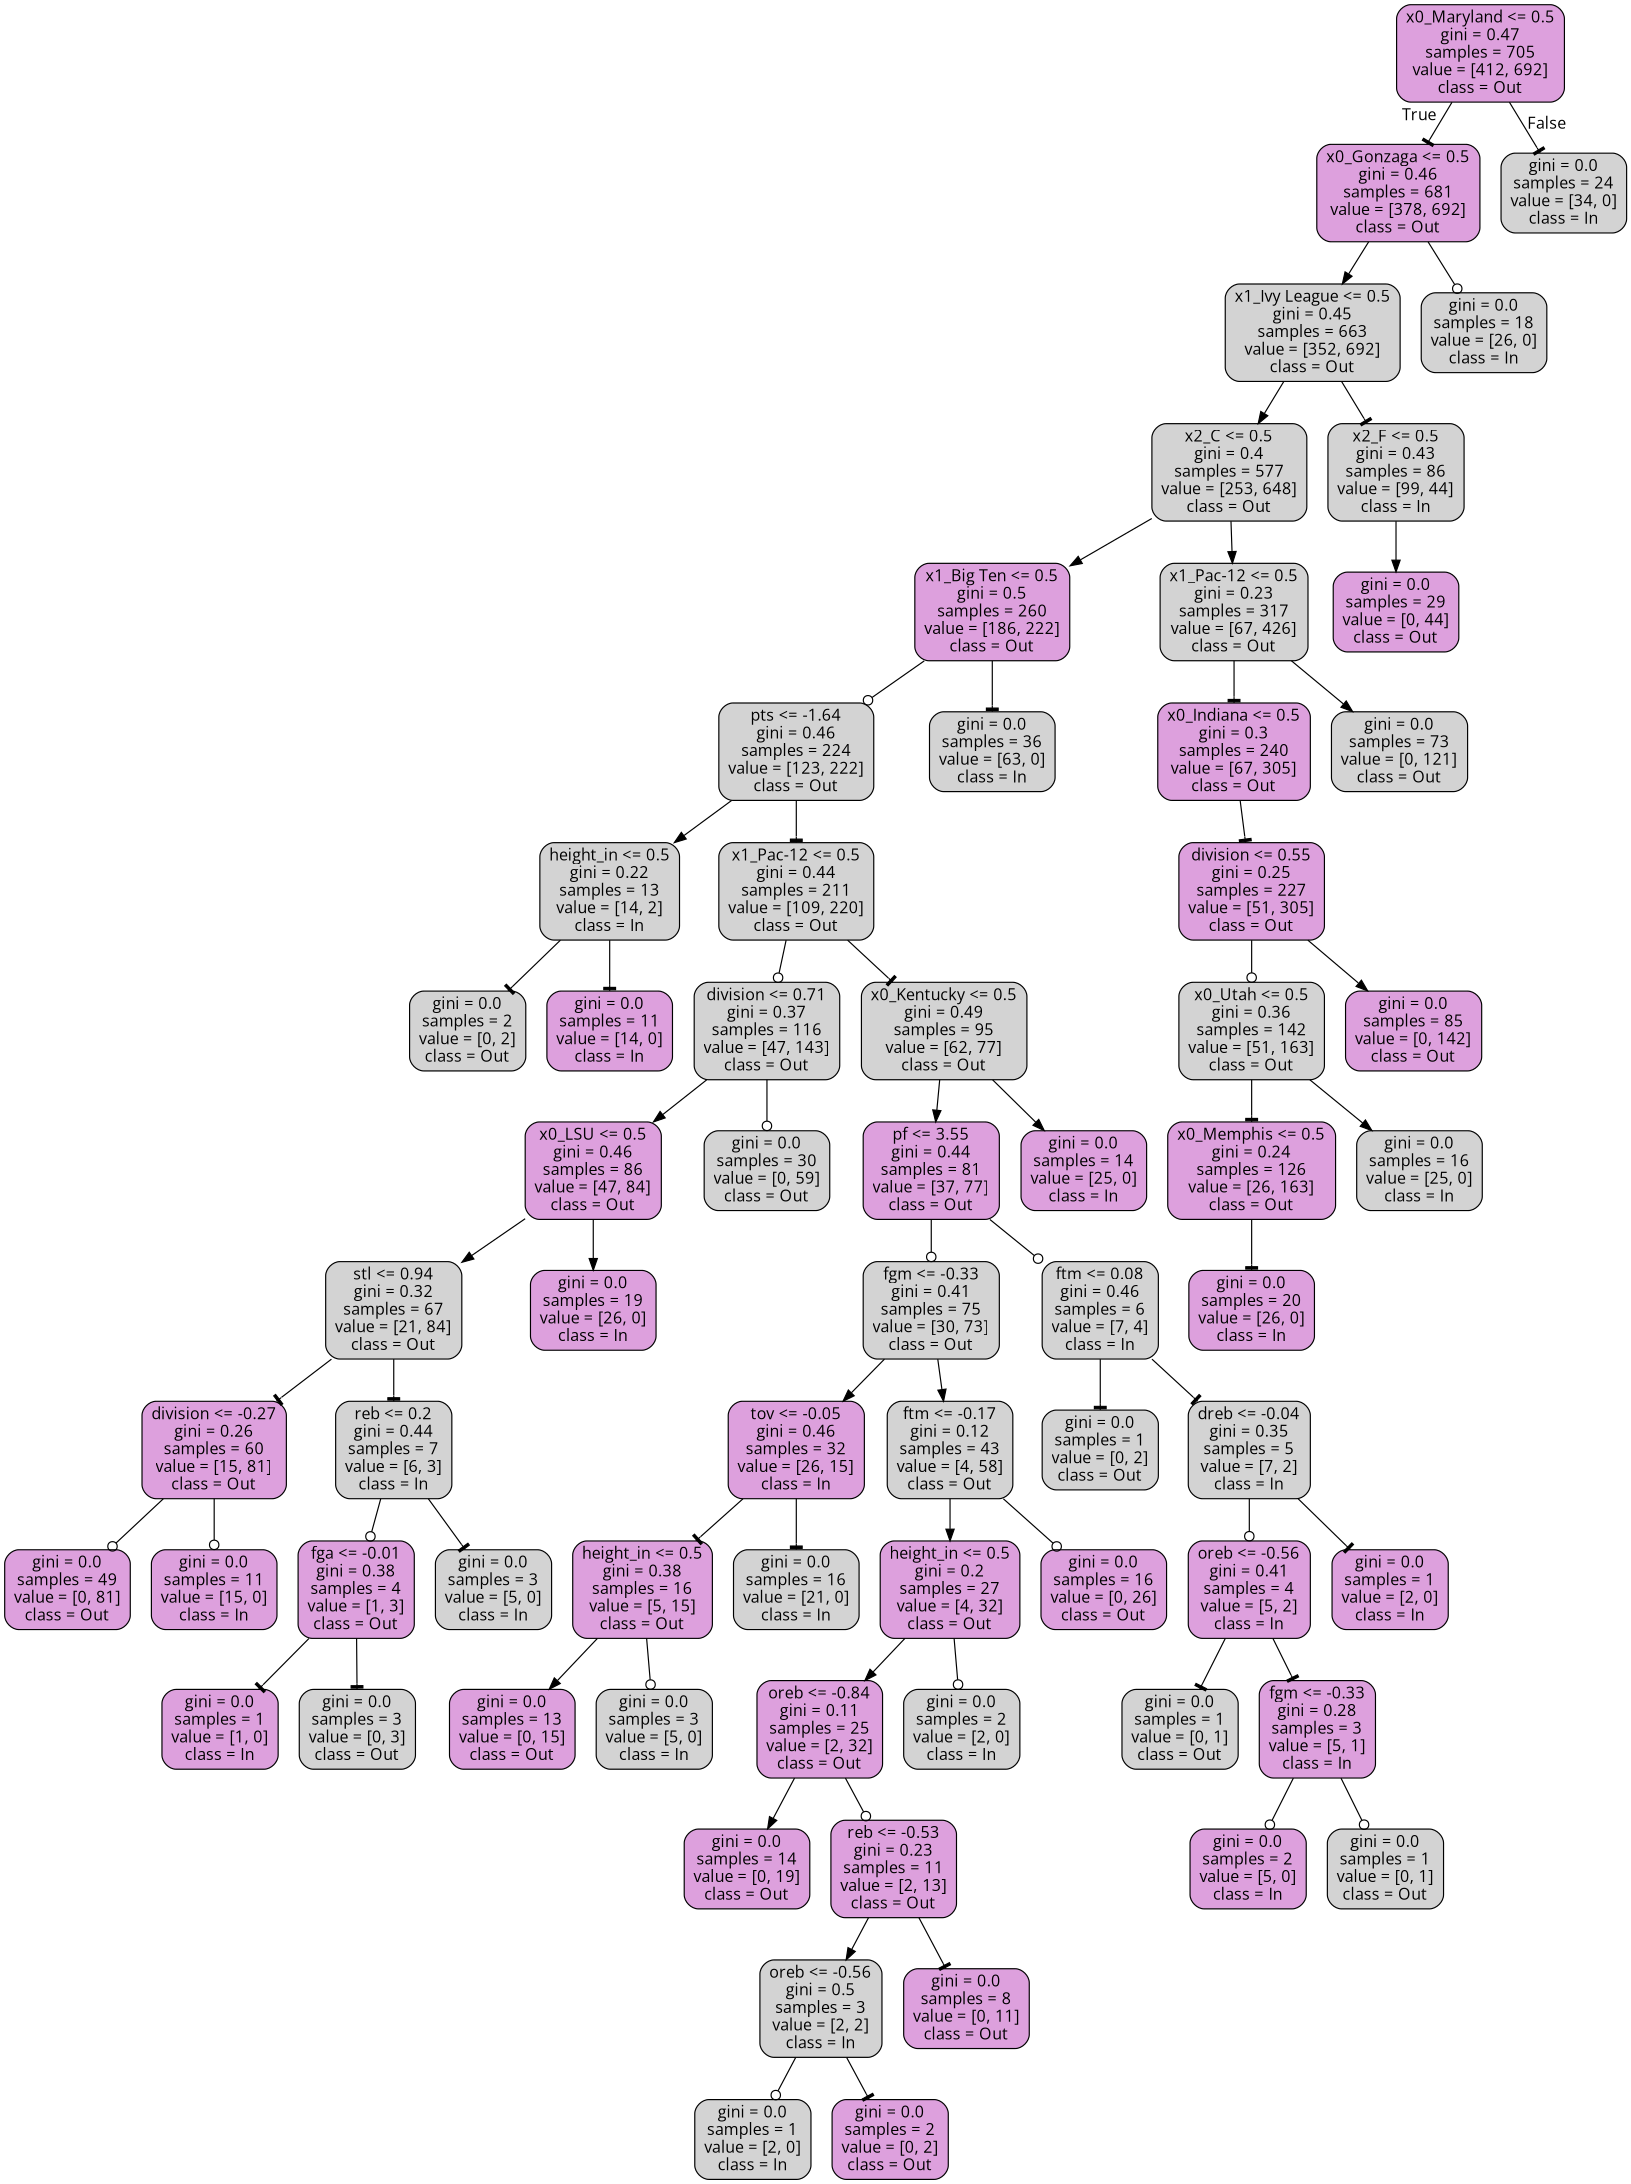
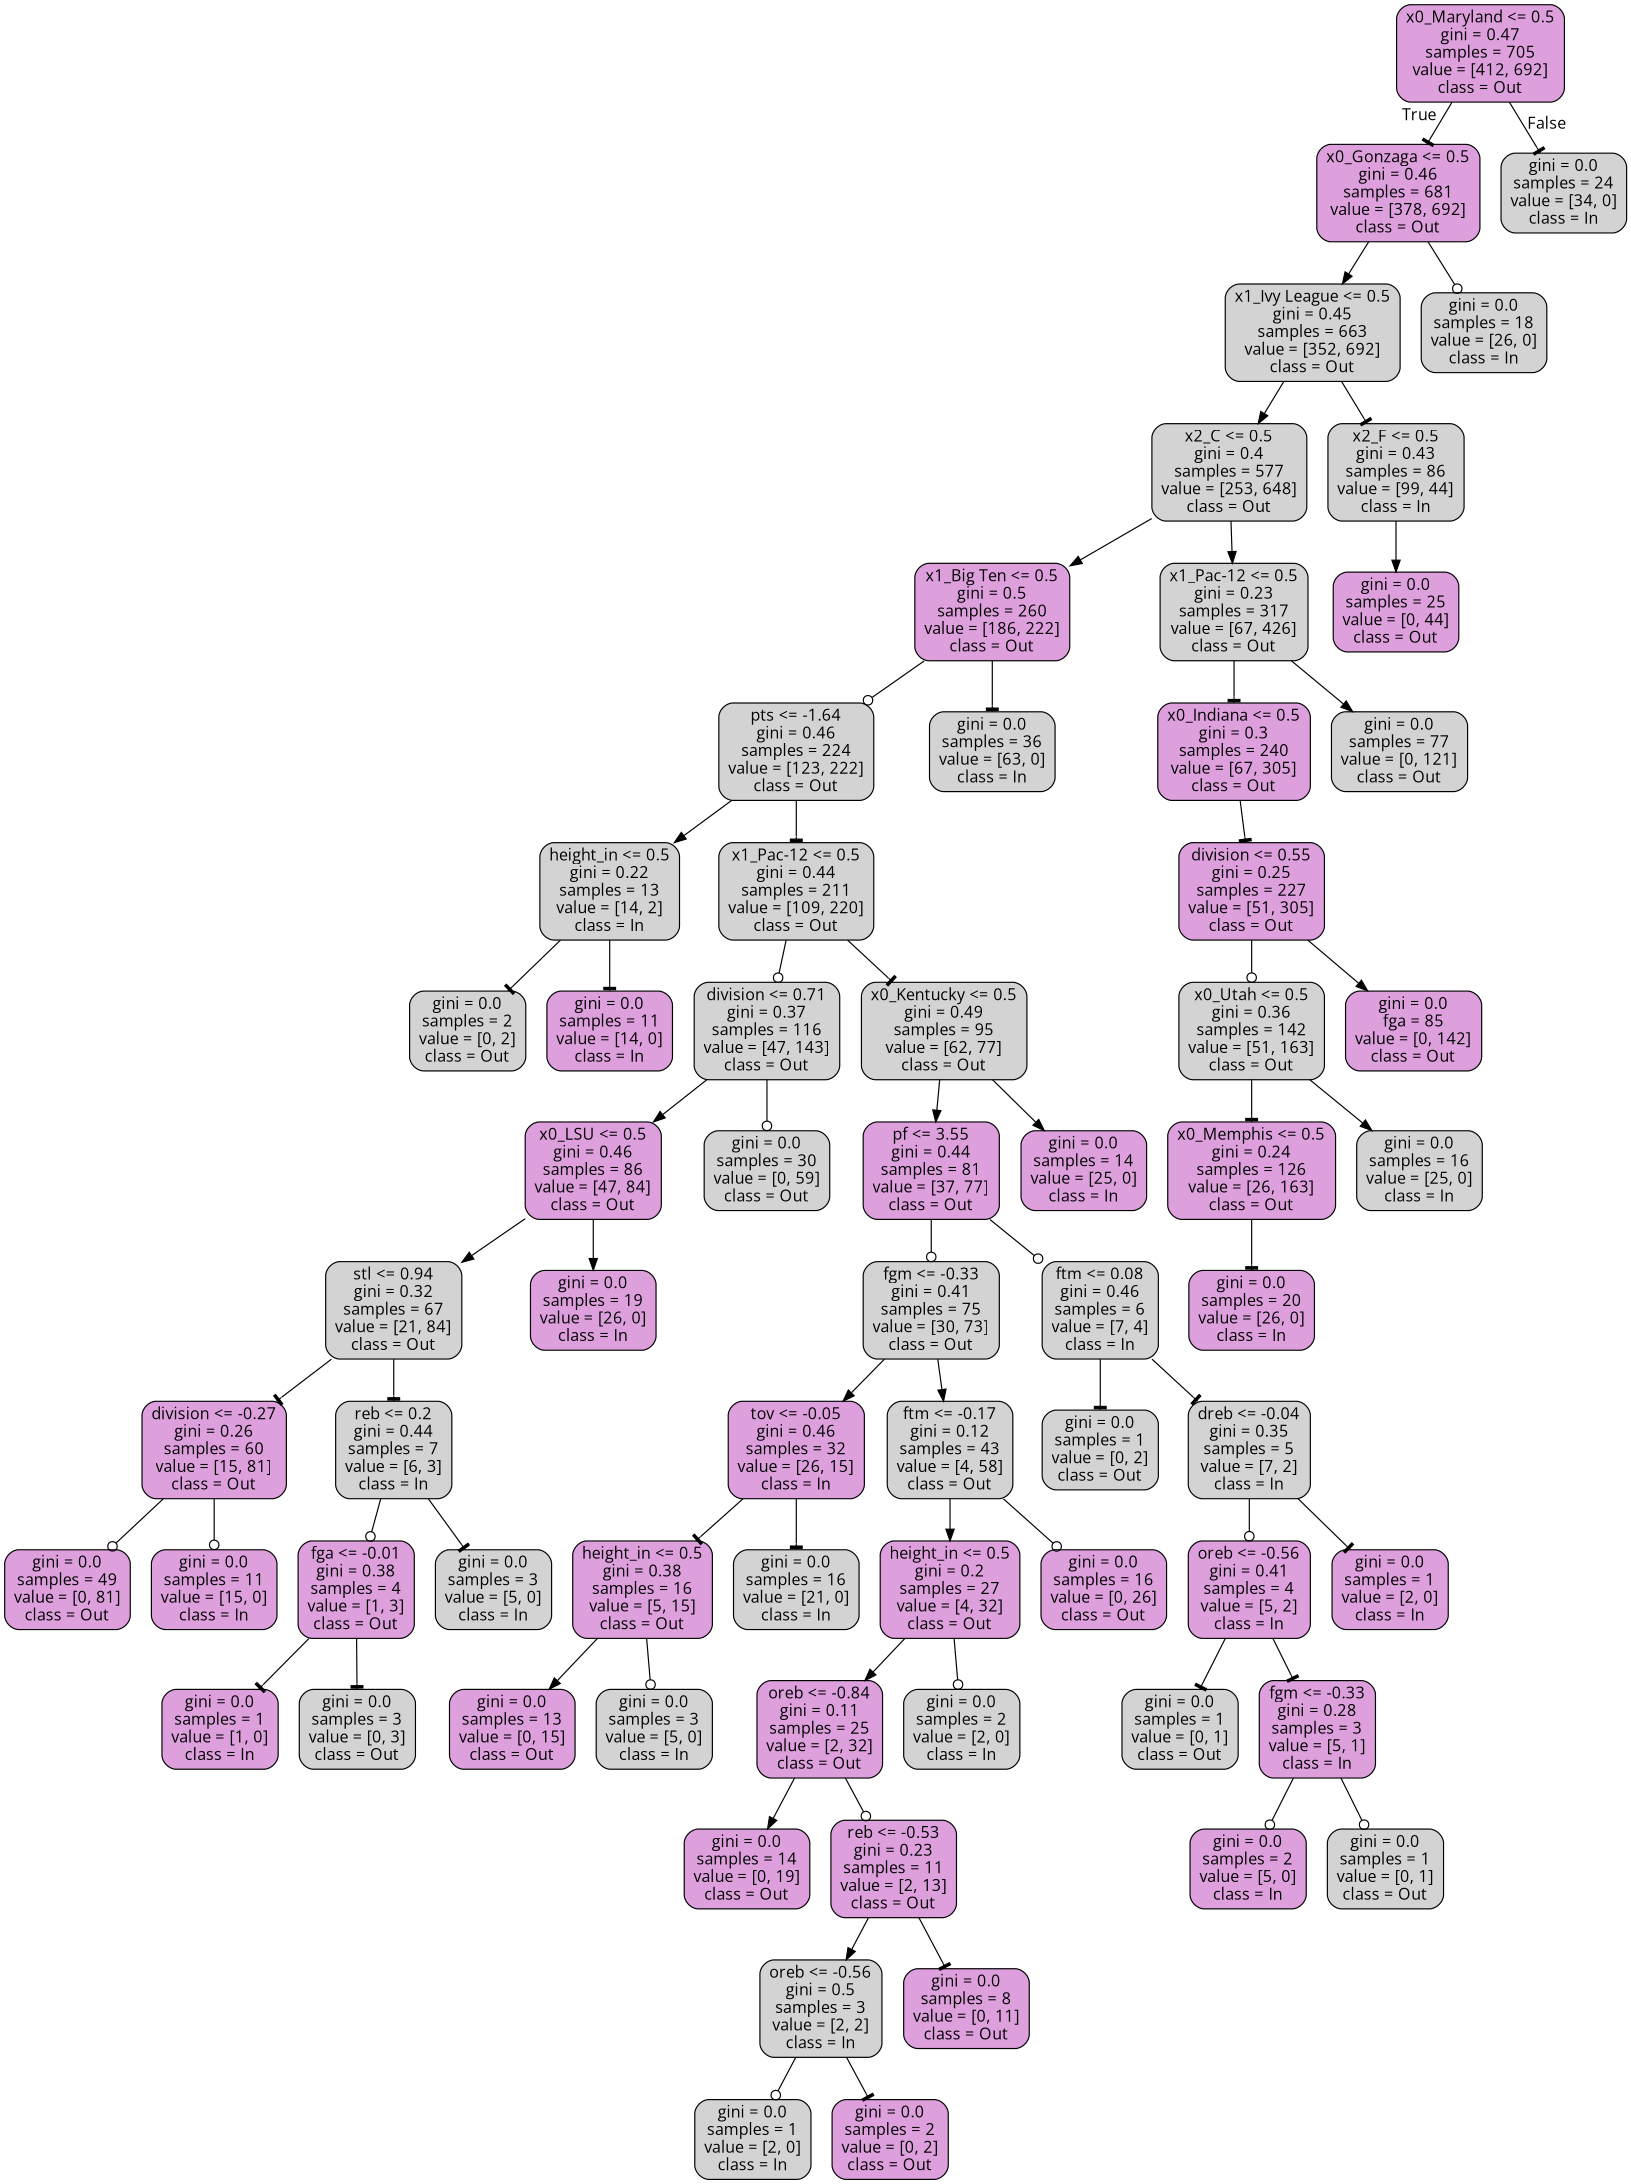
  digraph {
    fontname="Open Sans"
    node [color=black fillcolor=plum fontname="Open Sans" shape=box style="filled, rounded"]
    edge [arrowhead=tee fontname="Open Sans"]
    n1 [label="x0_Maryland <= 0.5\ngini = 0.47\nsamples = 705\nvalue = [412, 692]\nclass = Out"]
    n2 [label="x0_Gonzaga <= 0.5\ngini = 0.46\nsamples = 681\nvalue = [378, 692]\nclass = Out"]
    n3 [fillcolor=lightgrey label="gini = 0.0\nsamples = 24\nvalue = [34, 0]\nclass = In"]
    n4 [fillcolor=lightgrey label="x1_Ivy League <= 0.5\ngini = 0.45\nsamples = 663\nvalue = [352, 692]\nclass = Out"]
    n5 [fillcolor=lightgrey label="gini = 0.0\nsamples = 18\nvalue = [26, 0]\nclass = In"]
    n6 [fillcolor=lightgrey label="x2_C <= 0.5\ngini = 0.4\nsamples = 577\nvalue = [253, 648]\nclass = Out"]
    n7 [fillcolor=lightgrey label="x2_F <= 0.5\ngini = 0.43\nsamples = 86\nvalue = [99, 44]\nclass = In"]
    n8 [label="x1_Big Ten <= 0.5\ngini = 0.5\nsamples = 260\nvalue = [186, 222]\nclass = Out"]
    n9 [fillcolor=lightgrey label="x1_Pac-12 <= 0.5\ngini = 0.23\nsamples = 317\nvalue = [67, 426]\nclass = Out"]
-   n10 [label="gini = 0.0\nsamples = 29\nvalue = [0, 44]\nclass = Out"]
+   n10 [label="gini = 0.0\nsamples = 25\nvalue = [0, 44]\nclass = Out"]
    n11 [fillcolor=lightgrey label="pts <= -1.64\ngini = 0.46\nsamples = 224\nvalue = [123, 222]\nclass = Out"]
    n12 [fillcolor=lightgrey label="gini = 0.0\nsamples = 36\nvalue = [63, 0]\nclass = In"]
    n13 [label="x0_Indiana <= 0.5\ngini = 0.3\nsamples = 240\nvalue = [67, 305]\nclass = Out"]
-   n14 [fillcolor=lightgrey label="gini = 0.0\nsamples = 73\nvalue = [0, 121]\nclass = Out"]
+   n14 [fillcolor=lightgrey label="gini = 0.0\nsamples = 77\nvalue = [0, 121]\nclass = Out"]
    n15 [fillcolor=lightgrey label="height_in <= 0.5\ngini = 0.22\nsamples = 13\nvalue = [14, 2]\nclass = In"]
    n16 [fillcolor=lightgrey label="x1_Pac-12 <= 0.5\ngini = 0.44\nsamples = 211\nvalue = [109, 220]\nclass = Out"]
    n17 [fillcolor=lightgrey label="gini = 0.0\nsamples = 2\nvalue = [0, 2]\nclass = Out"]
    n18 [label="gini = 0.0\nsamples = 11\nvalue = [14, 0]\nclass = In"]
    n19 [fillcolor=lightgrey label="division <= 0.71\ngini = 0.37\nsamples = 116\nvalue = [47, 143]\nclass = Out"]
    n20 [fillcolor=lightgrey label="x0_Kentucky <= 0.5\ngini = 0.49\nsamples = 95\nvalue = [62, 77]\nclass = Out"]
    n21 [label="x0_LSU <= 0.5\ngini = 0.46\nsamples = 86\nvalue = [47, 84]\nclass = Out"]
    n22 [fillcolor=lightgrey label="gini = 0.0\nsamples = 30\nvalue = [0, 59]\nclass = Out"]
    n23 [label="pf <= 3.55\ngini = 0.44\nsamples = 81\nvalue = [37, 77]\nclass = Out"]
    n24 [label="gini = 0.0\nsamples = 14\nvalue = [25, 0]\nclass = In"]
    n25 [fillcolor=lightgrey label="stl <= 0.94\ngini = 0.32\nsamples = 67\nvalue = [21, 84]\nclass = Out"]
    n26 [label="gini = 0.0\nsamples = 19\nvalue = [26, 0]\nclass = In"]
    n27 [label="division <= -0.27\ngini = 0.26\nsamples = 60\nvalue = [15, 81]\nclass = Out"]
    n28 [fillcolor=lightgrey label="reb <= 0.2\ngini = 0.44\nsamples = 7\nvalue = [6, 3]\nclass = In"]
    n29 [label="gini = 0.0\nsamples = 49\nvalue = [0, 81]\nclass = Out"]
    n30 [label="gini = 0.0\nsamples = 11\nvalue = [15, 0]\nclass = In"]
    n31 [label="fga <= -0.01\ngini = 0.38\nsamples = 4\nvalue = [1, 3]\nclass = Out"]
    n32 [fillcolor=lightgrey label="gini = 0.0\nsamples = 3\nvalue = [5, 0]\nclass = In"]
    n33 [label="gini = 0.0\nsamples = 1\nvalue = [1, 0]\nclass = In"]
    n34 [fillcolor=lightgrey label="gini = 0.0\nsamples = 3\nvalue = [0, 3]\nclass = Out"]
    n35 [fillcolor=lightgrey label="fgm <= -0.33\ngini = 0.41\nsamples = 75\nvalue = [30, 73]\nclass = Out"]
    n36 [fillcolor=lightgrey label="ftm <= 0.08\ngini = 0.46\nsamples = 6\nvalue = [7, 4]\nclass = In"]
    n37 [label="tov <= -0.05\ngini = 0.46\nsamples = 32\nvalue = [26, 15]\nclass = In"]
    n38 [fillcolor=lightgrey label="ftm <= -0.17\ngini = 0.12\nsamples = 43\nvalue = [4, 58]\nclass = Out"]
    n39 [fillcolor=lightgrey label="gini = 0.0\nsamples = 1\nvalue = [0, 2]\nclass = Out"]
    n40 [fillcolor=lightgrey label="dreb <= -0.04\ngini = 0.35\nsamples = 5\nvalue = [7, 2]\nclass = In"]
    n41 [label="height_in <= 0.5\ngini = 0.38\nsamples = 16\nvalue = [5, 15]\nclass = Out"]
    n42 [fillcolor=lightgrey label="gini = 0.0\nsamples = 16\nvalue = [21, 0]\nclass = In"]
    n43 [label="height_in <= 0.5\ngini = 0.2\nsamples = 27\nvalue = [4, 32]\nclass = Out"]
    n44 [label="gini = 0.0\nsamples = 16\nvalue = [0, 26]\nclass = Out"]
    n45 [label="gini = 0.0\nsamples = 13\nvalue = [0, 15]\nclass = Out"]
    n46 [fillcolor=lightgrey label="gini = 0.0\nsamples = 3\nvalue = [5, 0]\nclass = In"]
    n47 [label="oreb <= -0.84\ngini = 0.11\nsamples = 25\nvalue = [2, 32]\nclass = Out"]
    n48 [fillcolor=lightgrey label="gini = 0.0\nsamples = 2\nvalue = [2, 0]\nclass = In"]
    n49 [label="gini = 0.0\nsamples = 14\nvalue = [0, 19]\nclass = Out"]
    n50 [label="reb <= -0.53\ngini = 0.23\nsamples = 11\nvalue = [2, 13]\nclass = Out"]
    n51 [fillcolor=lightgrey label="oreb <= -0.56\ngini = 0.5\nsamples = 3\nvalue = [2, 2]\nclass = In"]
    n52 [label="gini = 0.0\nsamples = 8\nvalue = [0, 11]\nclass = Out"]
    n53 [fillcolor=lightgrey label="gini = 0.0\nsamples = 1\nvalue = [2, 0]\nclass = In"]
    n54 [label="gini = 0.0\nsamples = 2\nvalue = [0, 2]\nclass = Out"]
    n55 [label="oreb <= -0.56\ngini = 0.41\nsamples = 4\nvalue = [5, 2]\nclass = In"]
    n56 [label="gini = 0.0\nsamples = 1\nvalue = [2, 0]\nclass = In"]
    n57 [fillcolor=lightgrey label="gini = 0.0\nsamples = 1\nvalue = [0, 1]\nclass = Out"]
    n58 [label="fgm <= -0.33\ngini = 0.28\nsamples = 3\nvalue = [5, 1]\nclass = In"]
    n59 [label="gini = 0.0\nsamples = 2\nvalue = [5, 0]\nclass = In"]
    n60 [fillcolor=lightgrey label="gini = 0.0\nsamples = 1\nvalue = [0, 1]\nclass = Out"]
    n61 [label="division <= 0.55\ngini = 0.25\nsamples = 227\nvalue = [51, 305]\nclass = Out"]
    n62 [fillcolor=lightgrey label="x0_Utah <= 0.5\ngini = 0.36\nsamples = 142\nvalue = [51, 163]\nclass = Out"]
-   n63 [label="gini = 0.0\nsamples = 85\nvalue = [0, 142]\nclass = Out"]
+   n63 [label="gini = 0.0\nfga = 85\nvalue = [0, 142]\nclass = Out"]
    n64 [label="x0_Memphis <= 0.5\ngini = 0.24\nsamples = 126\nvalue = [26, 163]\nclass = Out"]
    n65 [fillcolor=lightgrey label="gini = 0.0\nsamples = 16\nvalue = [25, 0]\nclass = In"]
    n66 [label="gini = 0.0\nsamples = 20\nvalue = [26, 0]\nclass = In"]
    n1 -> n2 [headlabel=True labelangle=45 labeldistance=2.5]
    n1 -> n3 [headlabel=False labelangle=-45 labeldistance=2.5]
    n2 -> n4 [arrowhead=normal]
    n2 -> n5 [arrowhead=odot]
    n4 -> n6 [arrowhead=normal]
    n4 -> n7
    n6 -> n8 [arrowhead=normal]
    n6 -> n9 [arrowhead=normal]
    n7 -> n10 [arrowhead=normal]
    n8 -> n11 [arrowhead=odot]
    n8 -> n12
    n9 -> n13
    n9 -> n14 [arrowhead=normal]
    n11 -> n15 [arrowhead=normal]
    n11 -> n16
    n13 -> n61
    n15 -> n17
    n15 -> n18
    n16 -> n19 [arrowhead=odot]
    n16 -> n20
    n19 -> n21 [arrowhead=normal]
    n19 -> n22 [arrowhead=odot]
    n20 -> n23 [arrowhead=normal]
    n20 -> n24 [arrowhead=normal]
    n21 -> n25 [arrowhead=normal]
    n21 -> n26 [arrowhead=normal]
    n23 -> n35 [arrowhead=odot]
    n23 -> n36 [arrowhead=odot]
    n25 -> n27
    n25 -> n28
    n27 -> n29 [arrowhead=odot]
    n27 -> n30 [arrowhead=odot]
    n28 -> n31 [arrowhead=odot]
    n28 -> n32
    n31 -> n33
    n31 -> n34
    n35 -> n37 [arrowhead=normal]
    n35 -> n38 [arrowhead=normal]
    n36 -> n39
    n36 -> n40
    n37 -> n41
    n37 -> n42
    n38 -> n43 [arrowhead=normal]
    n38 -> n44 [arrowhead=odot]
    n40 -> n55 [arrowhead=odot]
    n40 -> n56
    n41 -> n45 [arrowhead=normal]
    n41 -> n46 [arrowhead=odot]
    n43 -> n47 [arrowhead=normal]
    n43 -> n48 [arrowhead=odot]
    n47 -> n49 [arrowhead=normal]
    n47 -> n50 [arrowhead=odot]
    n50 -> n51 [arrowhead=normal]
    n50 -> n52
    n51 -> n53 [arrowhead=odot]
    n51 -> n54
    n55 -> n57
    n55 -> n58
    n58 -> n59 [arrowhead=odot]
    n58 -> n60 [arrowhead=odot]
    n61 -> n62 [arrowhead=odot]
    n61 -> n63 [arrowhead=normal]
    n62 -> n64
    n62 -> n65 [arrowhead=normal]
    n64 -> n66
  }
